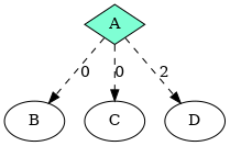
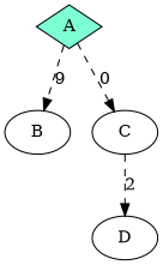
  digraph {
    edge [style=dashed]
    n1 [color=black fillcolor=aquamarine label=A shape=diamond style=filled]
    n2 [label=B]
    n3 [label=C]
    n4 [label=D]
-   n1 -> n2 [label=0]
+   n1 -> n2 [label=9]
    n1 -> n3 [label=0]
-   n1 -> n4 [label=2]
+   n3 -> n4 [label=2]
  }
